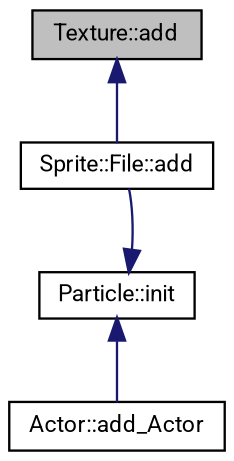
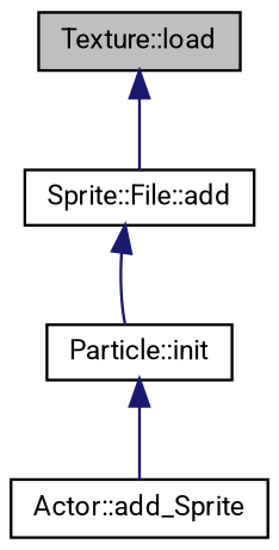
  digraph {
    fontname=Roboto
    rankdir=TB
    node [color=black fillcolor=white fontname=Roboto fontsize=10 shape=record style=filled]
    edge [color=midnightblue dir=back fontname=Roboto fontsize=10 labelfontname=Helvetica labelfontsize=10 style=solid]
-   n1 [fillcolor=grey75 fontcolor=black height=0.2 label="Texture::add" width=0.4]
+   n1 [fillcolor=grey75 fontcolor=black height=0.2 label="Texture::load" width=0.4]
    n2 [height=0.2 label="Sprite::File::add" width=0.4]
    n3 [height=0.2 label="Particle::init" width=0.4]
-   n4 [height=0.2 label="Actor::add_Actor" width=0.4]
+   n4 [height=0.2 label="Actor::add_Sprite" width=0.4]
    n1 -> n2
-   n3 -> n2
+   n2 -> n3
    n3 -> n4
  }
